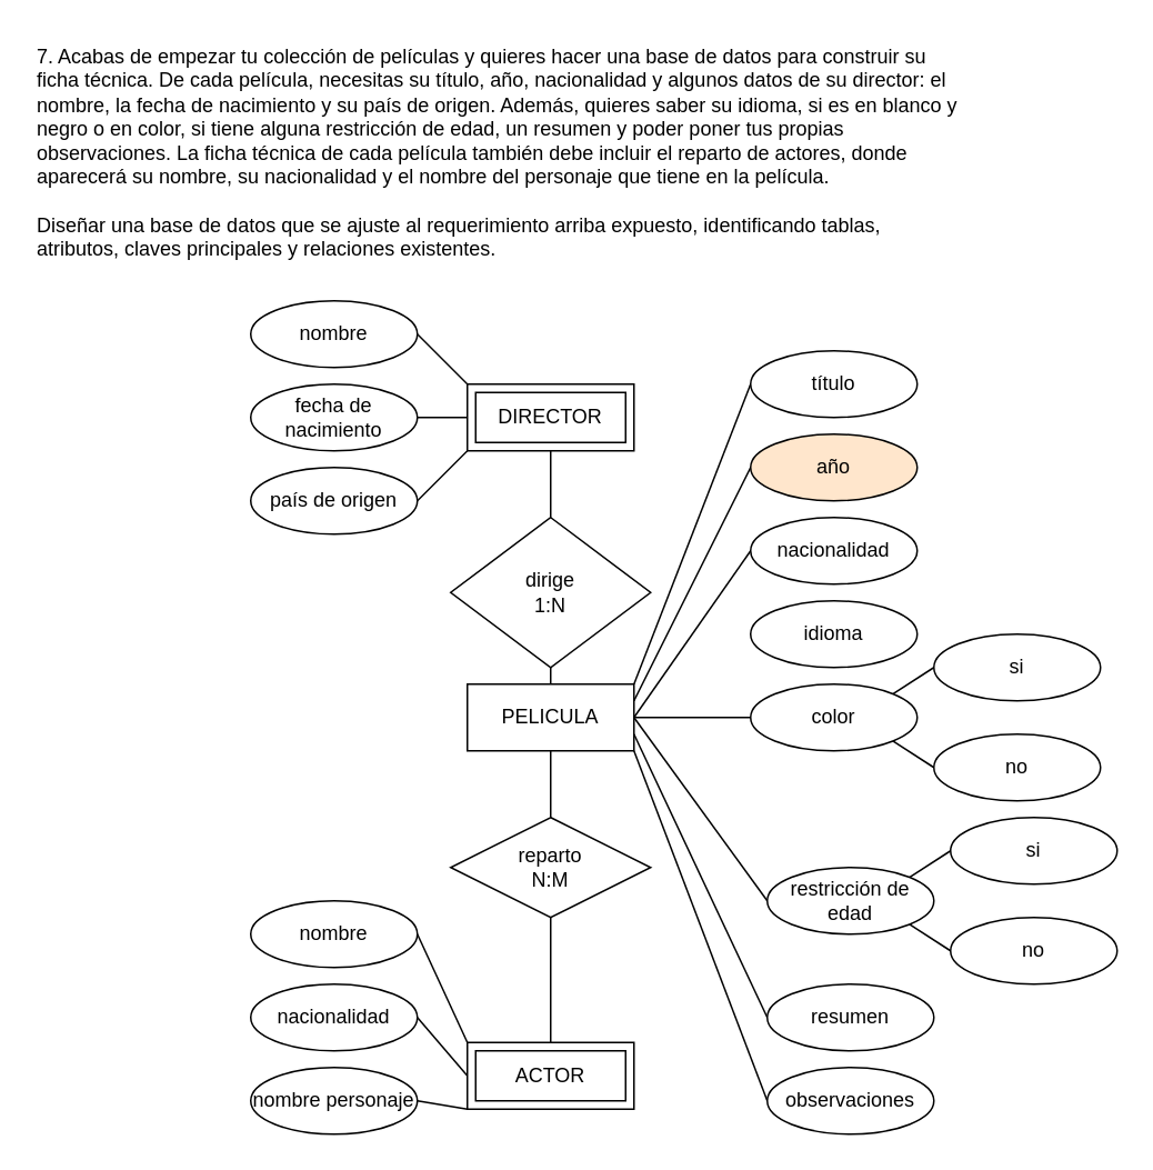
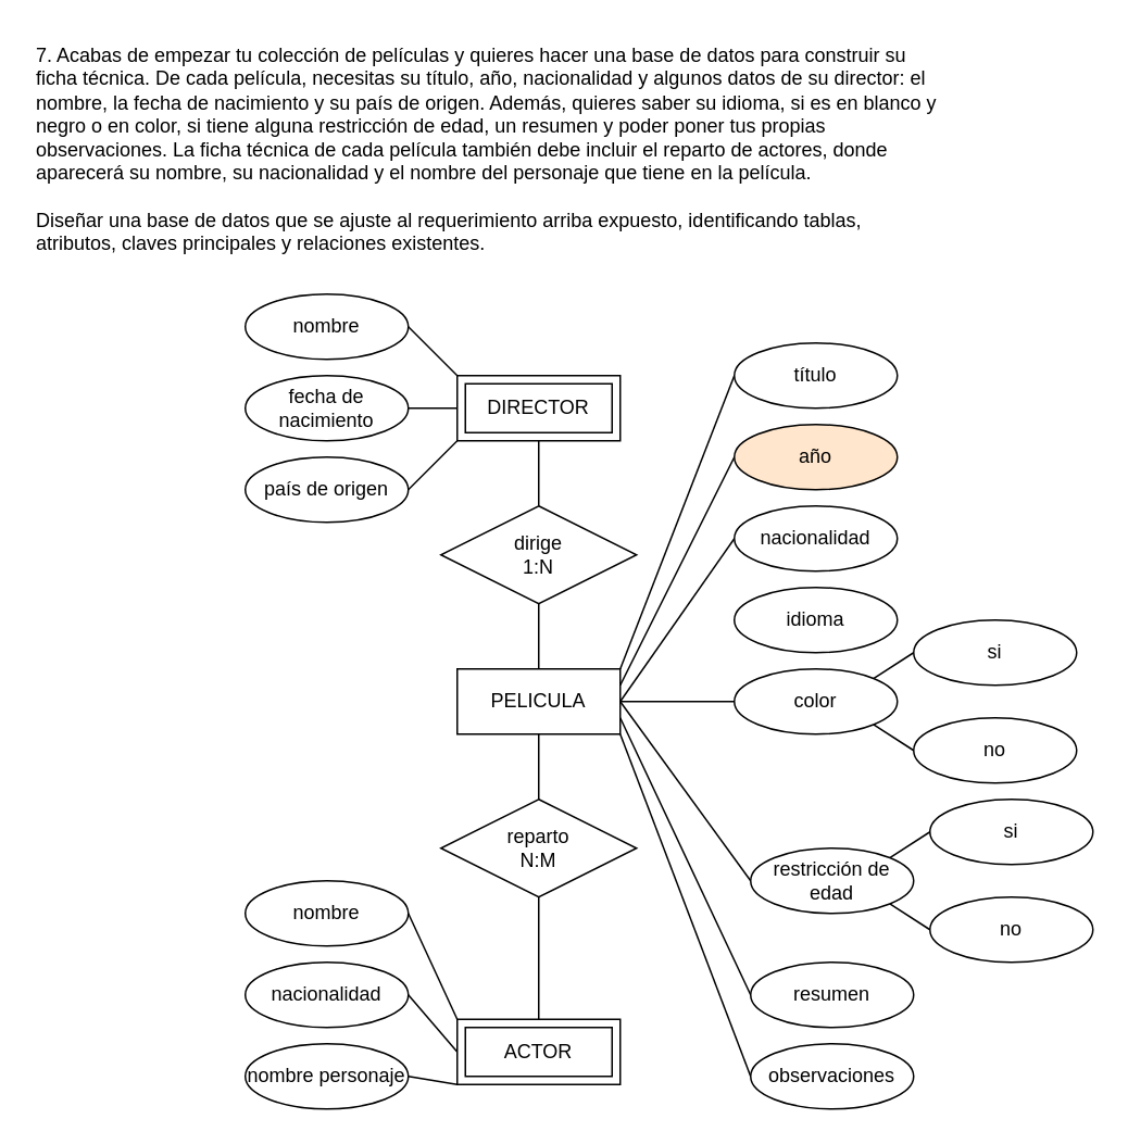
  <mxCell id="0" />
  <mxCell id="1" parent="0" />
  <mxCell id="2" value="7. Acabas de empezar tu colección de películas y quieres hacer una base de datos para construir su ficha técnica. De cada película, necesitas su título, año, nacionalidad y algunos datos de su director: el nombre, la fecha de nacimiento y su país de origen. Además, quieres saber su idioma, si es en blanco y negro o en color, si tiene alguna restricción de edad, un resumen y poder poner tus propias observaciones. La ficha técnica de cada película también debe incluir el reparto de actores, donde aparecerá su nombre, su nacionalidad y el nombre del personaje que tiene en la película.&#10;&#10;Diseñar una base de datos que se ajuste al requerimiento arriba expuesto, identificando tablas, atributos, claves principales y relaciones existentes." style="text;whiteSpace=wrap;" vertex="1" parent="1"><mxGeometry x="20" y="20" width="560" height="160" as="geometry" /></mxCell>
  <mxCell id="3" style="edgeStyle=none;html=1;exitX=0.5;exitY=1;exitDx=0;exitDy=0;entryX=0.5;entryY=0;entryDx=0;entryDy=0;endArrow=none;endFill=0;" edge="1" parent="1" source="11" target="39"><mxGeometry relative="1" as="geometry" /></mxCell>
  <mxCell id="4" style="edgeStyle=none;html=1;exitX=1;exitY=0;exitDx=0;exitDy=0;entryX=0;entryY=0.5;entryDx=0;entryDy=0;endArrow=none;endFill=0;" edge="1" parent="1" source="11" target="12"><mxGeometry relative="1" as="geometry" /></mxCell>
  <mxCell id="5" style="edgeStyle=none;html=1;exitX=1;exitY=1;exitDx=0;exitDy=0;entryX=0;entryY=0.5;entryDx=0;entryDy=0;endArrow=none;endFill=0;" edge="1" parent="1" source="11" target="30"><mxGeometry relative="1" as="geometry" /></mxCell>
  <mxCell id="6" style="edgeStyle=none;html=1;exitX=1;exitY=0.25;exitDx=0;exitDy=0;entryX=0;entryY=0.5;entryDx=0;entryDy=0;endArrow=none;endFill=0;" edge="1" parent="1" source="11" target="13"><mxGeometry relative="1" as="geometry" /></mxCell>
  <mxCell id="7" style="edgeStyle=none;html=1;exitX=1;exitY=0.75;exitDx=0;exitDy=0;entryX=0;entryY=0.5;entryDx=0;entryDy=0;endArrow=none;endFill=0;" edge="1" parent="1" source="11" target="29"><mxGeometry relative="1" as="geometry" /></mxCell>
  <mxCell id="8" style="edgeStyle=none;html=1;exitX=1;exitY=0.5;exitDx=0;exitDy=0;entryX=0;entryY=0.5;entryDx=0;entryDy=0;endArrow=none;endFill=0;" edge="1" parent="1" source="11" target="14"><mxGeometry relative="1" as="geometry" /></mxCell>
  <mxCell id="9" style="edgeStyle=none;html=1;exitX=1;exitY=0.5;exitDx=0;exitDy=0;entryX=0;entryY=0.5;entryDx=0;entryDy=0;endArrow=none;endFill=0;" edge="1" parent="1" source="11" target="26"><mxGeometry relative="1" as="geometry" /></mxCell>
  <mxCell id="10" style="edgeStyle=none;html=1;exitX=1;exitY=0.5;exitDx=0;exitDy=0;entryX=0;entryY=0.5;entryDx=0;entryDy=0;endArrow=none;endFill=0;" edge="1" parent="1" source="11" target="21"><mxGeometry relative="1" as="geometry" /></mxCell>
  <mxCell id="11" value="PELICULA" style="whiteSpace=wrap;html=1;align=center;" vertex="1" parent="1"><mxGeometry x="280" y="410" width="100" height="40" as="geometry" /></mxCell>
  <mxCell id="12" value="título" style="ellipse;whiteSpace=wrap;html=1;align=center;" vertex="1" parent="1"><mxGeometry x="450" y="210" width="100" height="40" as="geometry" /></mxCell>
  <mxCell id="13" value="año" style="ellipse;whiteSpace=wrap;html=1;align=center;fillColor=#ffe6cc;" vertex="1" parent="1"><mxGeometry x="450" y="260" width="100" height="40" as="geometry" /></mxCell>
  <mxCell id="14" value="nacionalidad" style="ellipse;whiteSpace=wrap;html=1;align=center;" vertex="1" parent="1"><mxGeometry x="450" y="310" width="100" height="40" as="geometry" /></mxCell>
  <mxCell id="15" value="nombre" style="ellipse;whiteSpace=wrap;html=1;align=center;" vertex="1" parent="1"><mxGeometry x="150" y="180" width="100" height="40" as="geometry" /></mxCell>
  <mxCell id="16" value="fecha de nacimiento" style="ellipse;whiteSpace=wrap;html=1;align=center;" vertex="1" parent="1"><mxGeometry x="150" y="230" width="100" height="40" as="geometry" /></mxCell>
  <mxCell id="17" value="país de origen" style="ellipse;whiteSpace=wrap;html=1;align=center;" vertex="1" parent="1"><mxGeometry x="150" y="280" width="100" height="40" as="geometry" /></mxCell>
  <mxCell id="18" value="idioma" style="ellipse;whiteSpace=wrap;html=1;align=center;" vertex="1" parent="1"><mxGeometry x="450" y="360" width="100" height="40" as="geometry" /></mxCell>
  <mxCell id="19" style="edgeStyle=none;html=1;exitX=1;exitY=0;exitDx=0;exitDy=0;entryX=0;entryY=0.5;entryDx=0;entryDy=0;endArrow=none;endFill=0;" edge="1" parent="1" source="21" target="22"><mxGeometry relative="1" as="geometry" /></mxCell>
  <mxCell id="20" style="edgeStyle=none;html=1;exitX=1;exitY=1;exitDx=0;exitDy=0;entryX=0;entryY=0.5;entryDx=0;entryDy=0;endArrow=none;endFill=0;" edge="1" parent="1" source="21" target="23"><mxGeometry relative="1" as="geometry" /></mxCell>
  <mxCell id="21" value="color" style="ellipse;whiteSpace=wrap;html=1;align=center;" vertex="1" parent="1"><mxGeometry x="450" y="410" width="100" height="40" as="geometry" /></mxCell>
  <mxCell id="22" value="si" style="ellipse;whiteSpace=wrap;html=1;align=center;" vertex="1" parent="1"><mxGeometry x="560" y="380" width="100" height="40" as="geometry" /></mxCell>
  <mxCell id="23" value="no" style="ellipse;whiteSpace=wrap;html=1;align=center;" vertex="1" parent="1"><mxGeometry x="560" y="440" width="100" height="40" as="geometry" /></mxCell>
  <mxCell id="24" style="edgeStyle=none;html=1;exitX=1;exitY=0;exitDx=0;exitDy=0;entryX=0;entryY=0.5;entryDx=0;entryDy=0;endArrow=none;endFill=0;" edge="1" parent="1" source="26" target="27"><mxGeometry relative="1" as="geometry" /></mxCell>
  <mxCell id="25" style="edgeStyle=none;html=1;exitX=1;exitY=1;exitDx=0;exitDy=0;entryX=0;entryY=0.5;entryDx=0;entryDy=0;endArrow=none;endFill=0;" edge="1" parent="1" source="26" target="28"><mxGeometry relative="1" as="geometry" /></mxCell>
  <mxCell id="26" value="restricción de edad" style="ellipse;whiteSpace=wrap;html=1;align=center;" vertex="1" parent="1"><mxGeometry x="460" y="520" width="100" height="40" as="geometry" /></mxCell>
  <mxCell id="27" value="si" style="ellipse;whiteSpace=wrap;html=1;align=center;" vertex="1" parent="1"><mxGeometry x="570" y="490" width="100" height="40" as="geometry" /></mxCell>
  <mxCell id="28" value="no" style="ellipse;whiteSpace=wrap;html=1;align=center;" vertex="1" parent="1"><mxGeometry x="570" y="550" width="100" height="40" as="geometry" /></mxCell>
  <mxCell id="29" value="resumen" style="ellipse;whiteSpace=wrap;html=1;align=center;" vertex="1" parent="1"><mxGeometry x="460" y="590" width="100" height="40" as="geometry" /></mxCell>
  <mxCell id="30" value="observaciones" style="ellipse;whiteSpace=wrap;html=1;align=center;" vertex="1" parent="1"><mxGeometry x="460" y="640" width="100" height="40" as="geometry" /></mxCell>
  <mxCell id="31" style="edgeStyle=none;html=1;exitX=0;exitY=0;exitDx=0;exitDy=0;entryX=1;entryY=0.5;entryDx=0;entryDy=0;endArrow=none;endFill=0;" edge="1" parent="1" source="35" target="15"><mxGeometry relative="1" as="geometry" /></mxCell>
  <mxCell id="32" style="edgeStyle=none;html=1;exitX=0;exitY=1;exitDx=0;exitDy=0;entryX=1;entryY=0.5;entryDx=0;entryDy=0;endArrow=none;endFill=0;" edge="1" parent="1" source="35" target="17"><mxGeometry relative="1" as="geometry" /></mxCell>
  <mxCell id="33" style="edgeStyle=none;html=1;exitX=0;exitY=0.5;exitDx=0;exitDy=0;entryX=1;entryY=0.5;entryDx=0;entryDy=0;endArrow=none;endFill=0;" edge="1" parent="1" source="35" target="16"><mxGeometry relative="1" as="geometry" /></mxCell>
  <mxCell id="34" style="edgeStyle=none;html=1;exitX=0.5;exitY=1;exitDx=0;exitDy=0;entryX=0.5;entryY=0;entryDx=0;entryDy=0;endArrow=none;endFill=0;" edge="1" parent="1" source="35" target="37"><mxGeometry relative="1" as="geometry" /></mxCell>
  <mxCell id="35" value="DIRECTOR" style="shape=ext;margin=3;double=1;whiteSpace=wrap;html=1;align=center;" vertex="1" parent="1"><mxGeometry x="280" y="230" width="100" height="40" as="geometry" /></mxCell>
  <mxCell id="36" style="edgeStyle=none;html=1;exitX=0.5;exitY=1;exitDx=0;exitDy=0;endArrow=none;endFill=0;" edge="1" parent="1" source="37" target="11"><mxGeometry relative="1" as="geometry" /></mxCell>
- <mxCell id="37" value="dirige&lt;div&gt;1:N&lt;/div&gt;" style="shape=rhombus;perimeter=rhombusPerimeter;whiteSpace=wrap;html=1;align=center;" vertex="1" parent="1"><mxGeometry x="270" y="310" width="120" height="90" as="geometry" /></mxCell>
+ <mxCell id="37" value="dirige&lt;div&gt;1:N&lt;/div&gt;" style="shape=rhombus;perimeter=rhombusPerimeter;whiteSpace=wrap;html=1;align=center;" vertex="1" parent="1"><mxGeometry x="270" y="310" width="120" height="60" as="geometry" /></mxCell>
  <mxCell id="38" style="edgeStyle=none;html=1;exitX=0.5;exitY=1;exitDx=0;exitDy=0;entryX=0.5;entryY=0;entryDx=0;entryDy=0;endArrow=none;endFill=0;" edge="1" parent="1" source="39" target="43"><mxGeometry relative="1" as="geometry" /></mxCell>
  <mxCell id="39" value="reparto&lt;div&gt;N:M&lt;/div&gt;" style="shape=rhombus;perimeter=rhombusPerimeter;whiteSpace=wrap;html=1;align=center;" vertex="1" parent="1"><mxGeometry x="270" y="490" width="120" height="60" as="geometry" /></mxCell>
  <mxCell id="40" style="edgeStyle=none;html=1;exitX=0;exitY=0;exitDx=0;exitDy=0;entryX=1;entryY=0.5;entryDx=0;entryDy=0;endArrow=none;endFill=0;" edge="1" parent="1" source="43" target="44"><mxGeometry relative="1" as="geometry" /></mxCell>
  <mxCell id="41" style="edgeStyle=none;html=1;exitX=0;exitY=1;exitDx=0;exitDy=0;entryX=1;entryY=0.5;entryDx=0;entryDy=0;endArrow=none;endFill=0;" edge="1" parent="1" source="43" target="46"><mxGeometry relative="1" as="geometry" /></mxCell>
  <mxCell id="42" style="edgeStyle=none;html=1;exitX=0;exitY=0.5;exitDx=0;exitDy=0;entryX=1;entryY=0.5;entryDx=0;entryDy=0;endArrow=none;endFill=0;" edge="1" parent="1" source="43" target="45"><mxGeometry relative="1" as="geometry" /></mxCell>
  <mxCell id="43" value="ACTOR" style="shape=ext;margin=3;double=1;whiteSpace=wrap;html=1;align=center;" vertex="1" parent="1"><mxGeometry x="280" y="625" width="100" height="40" as="geometry" /></mxCell>
  <mxCell id="44" value="nombre" style="ellipse;whiteSpace=wrap;html=1;align=center;" vertex="1" parent="1"><mxGeometry x="150" y="540" width="100" height="40" as="geometry" /></mxCell>
  <mxCell id="45" value="nacionalidad" style="ellipse;whiteSpace=wrap;html=1;align=center;" vertex="1" parent="1"><mxGeometry x="150" y="590" width="100" height="40" as="geometry" /></mxCell>
  <mxCell id="46" value="nombre personaje" style="ellipse;whiteSpace=wrap;html=1;align=center;" vertex="1" parent="1"><mxGeometry x="150" y="640" width="100" height="40" as="geometry" /></mxCell>
